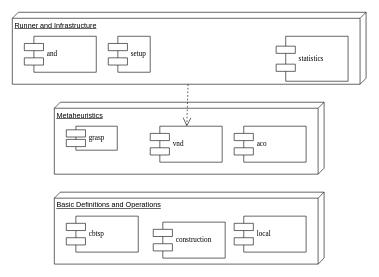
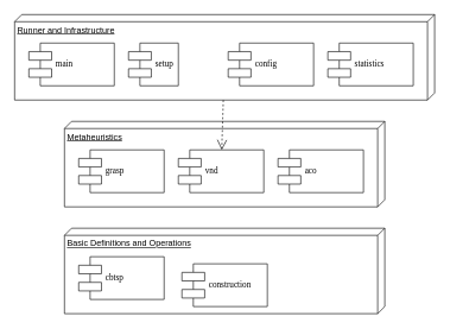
  <mxCell id="0" />
  <mxCell id="1" parent="0" />
  <mxCell id="2" value="" style="group" vertex="1" connectable="0" parent="1"><mxGeometry x="90" y="320" width="450" height="120" as="geometry" /></mxCell>
  <mxCell id="3" value="Basic Definitions and Operations" style="verticalAlign=top;align=left;spacingTop=8;spacingLeft=2;spacingRight=12;shape=cube;size=10;direction=south;fontStyle=4;html=1;" vertex="1" parent="2"><mxGeometry width="450" height="120" as="geometry" /></mxCell>
  <mxCell id="4" value="&lt;div&gt;cbtsp&lt;/div&gt;" style="shape=component;align=left;spacingLeft=36;rounded=0;shadow=0;comic=0;labelBackgroundColor=none;strokeWidth=1;fontFamily=Verdana;fontSize=12;html=1;" parent="2" vertex="1"><mxGeometry x="20" y="40" width="120" height="60" as="geometry" /></mxCell>
- <mxCell id="5" value="&lt;div&gt;local&lt;/div&gt;" style="shape=component;align=left;spacingLeft=36;rounded=0;shadow=0;comic=0;labelBackgroundColor=none;strokeWidth=1;fontFamily=Verdana;fontSize=12;html=1;" vertex="1" parent="2"><mxGeometry x="300" y="40" width="120" height="60" as="geometry" /></mxCell>
  <mxCell id="6" value="construction" style="shape=component;align=left;spacingLeft=36;rounded=0;shadow=0;comic=0;labelBackgroundColor=none;strokeWidth=1;fontFamily=Verdana;fontSize=12;html=1;" vertex="1" parent="2"><mxGeometry x="165" y="50" width="120" height="60" as="geometry" /></mxCell>
  <mxCell id="7" value="" style="group" vertex="1" connectable="0" parent="1"><mxGeometry x="90" y="170" width="450" height="120" as="geometry" /></mxCell>
  <mxCell id="8" value="Metaheuristics" style="verticalAlign=top;align=left;spacingTop=8;spacingLeft=2;spacingRight=12;shape=cube;size=10;direction=south;fontStyle=4;html=1;" vertex="1" parent="7"><mxGeometry width="450" height="120" as="geometry" /></mxCell>
- <mxCell id="9" value="grasp" style="shape=component;align=left;spacingLeft=36;rounded=0;shadow=0;comic=0;labelBackgroundColor=none;strokeWidth=1;fontFamily=Verdana;fontSize=12;html=1;" vertex="1" parent="7"><mxGeometry x="20" y="40" width="85" height="40" as="geometry" /></mxCell>
+ <mxCell id="9" value="grasp" style="shape=component;align=left;spacingLeft=36;rounded=0;shadow=0;comic=0;labelBackgroundColor=none;strokeWidth=1;fontFamily=Verdana;fontSize=12;html=1;" vertex="1" parent="7"><mxGeometry x="20" y="40" width="120" height="60" as="geometry" /></mxCell>
  <mxCell id="10" value="vnd" style="shape=component;align=left;spacingLeft=36;rounded=0;shadow=0;comic=0;labelBackgroundColor=none;strokeWidth=1;fontFamily=Verdana;fontSize=12;html=1;" vertex="1" parent="7"><mxGeometry x="160" y="40" width="120" height="60" as="geometry" /></mxCell>
  <mxCell id="11" value="aco" style="shape=component;align=left;spacingLeft=36;rounded=0;shadow=0;comic=0;labelBackgroundColor=none;strokeWidth=1;fontFamily=Verdana;fontSize=12;html=1;" vertex="1" parent="7"><mxGeometry x="300" y="40" width="120" height="60" as="geometry" /></mxCell>
  <mxCell id="12" value="" style="group" vertex="1" connectable="0" parent="1"><mxGeometry x="20" y="20" width="590" height="120" as="geometry" /></mxCell>
  <mxCell id="13" value="Runner and Infrastructure" style="verticalAlign=top;align=left;spacingTop=8;spacingLeft=2;spacingRight=12;shape=cube;size=10;direction=south;fontStyle=4;html=1;" vertex="1" parent="12"><mxGeometry width="590" height="120" as="geometry" /></mxCell>
- <mxCell id="14" value="and" style="shape=component;align=left;spacingLeft=36;rounded=0;shadow=0;comic=0;labelBackgroundColor=none;strokeWidth=1;fontFamily=Verdana;fontSize=12;html=1;" vertex="1" parent="12"><mxGeometry x="20" y="40" width="120" height="60" as="geometry" /></mxCell>
+ <mxCell id="14" value="main" style="shape=component;align=left;spacingLeft=36;rounded=0;shadow=0;comic=0;labelBackgroundColor=none;strokeWidth=1;fontFamily=Verdana;fontSize=12;html=1;" vertex="1" parent="12"><mxGeometry x="20" y="40" width="120" height="60" as="geometry" /></mxCell>
  <mxCell id="15" value="setup" style="shape=component;align=left;spacingLeft=36;rounded=0;shadow=0;comic=0;labelBackgroundColor=none;strokeWidth=1;fontFamily=Verdana;fontSize=12;html=1;" vertex="1" parent="12"><mxGeometry x="160" y="40" width="70" height="60" as="geometry" /></mxCell>
- <mxCell id="17" value="&lt;div&gt;statistics&lt;/div&gt;" style="shape=component;align=left;spacingLeft=36;rounded=0;shadow=0;comic=0;labelBackgroundColor=none;strokeWidth=1;fontFamily=Verdana;fontSize=12;html=1;" vertex="1" parent="12"><mxGeometry x="440" y="40" width="120" height="75" as="geometry" /></mxCell>
+ <mxCell id="16" value="config" style="shape=component;align=left;spacingLeft=36;rounded=0;shadow=0;comic=0;labelBackgroundColor=none;strokeWidth=1;fontFamily=Verdana;fontSize=12;html=1;" vertex="1" parent="12"><mxGeometry x="300" y="40" width="120" height="60" as="geometry" /></mxCell>
+ <mxCell id="17" value="&lt;div&gt;statistics&lt;/div&gt;" style="shape=component;align=left;spacingLeft=36;rounded=0;shadow=0;comic=0;labelBackgroundColor=none;strokeWidth=1;fontFamily=Verdana;fontSize=12;html=1;" vertex="1" parent="12"><mxGeometry x="440" y="40" width="120" height="60" as="geometry" /></mxCell>
  <mxCell id="18" value="" style="endArrow=open;endSize=12;dashed=1;html=1;" edge="1" parent="1" source="13" target="10"><mxGeometry width="160" relative="1" as="geometry"><mxPoint x="318" y="142" as="sourcePoint" /><mxPoint x="500" y="190" as="targetPoint" /></mxGeometry></mxCell>
